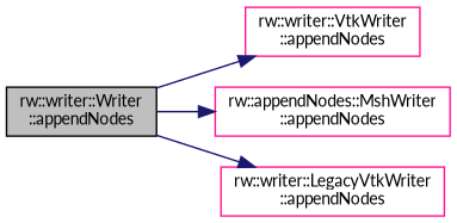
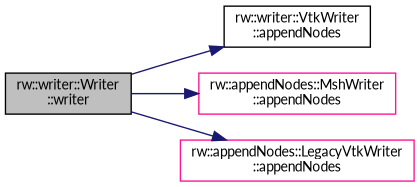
  digraph {
    fontname=Lato
    rankdir=LR
    node [color=black fillcolor=white fontname=Lato fontsize=10 shape=record style=filled]
    edge [color=midnightblue fontname=Lato fontsize=10 labelfontname=Helvetica labelfontsize=10 style=solid]
-   n1 [fillcolor=grey75 fontcolor=black height=0.2 label="rw::writer::Writer\l::appendNodes" width=0.4]
-   n2 [color=deeppink height=0.2 label="rw::writer::VtkWriter\l::appendNodes" width=0.4]
+   n1 [fillcolor=grey75 fontcolor=black height=0.2 label="rw::writer::Writer\l::writer" width=0.4]
+   n2 [height=0.2 label="rw::writer::VtkWriter\l::appendNodes" width=0.4]
    n3 [color=deeppink height=0.2 label="rw::appendNodes::MshWriter\l::appendNodes" width=0.4]
-   n4 [color=deeppink height=0.2 label="rw::writer::LegacyVtkWriter\l::appendNodes" width=0.4]
+   n4 [color=deeppink height=0.2 label="rw::appendNodes::LegacyVtkWriter\l::appendNodes" width=0.4]
    n1 -> n2
    n1 -> n3
    n1 -> n4
  }
